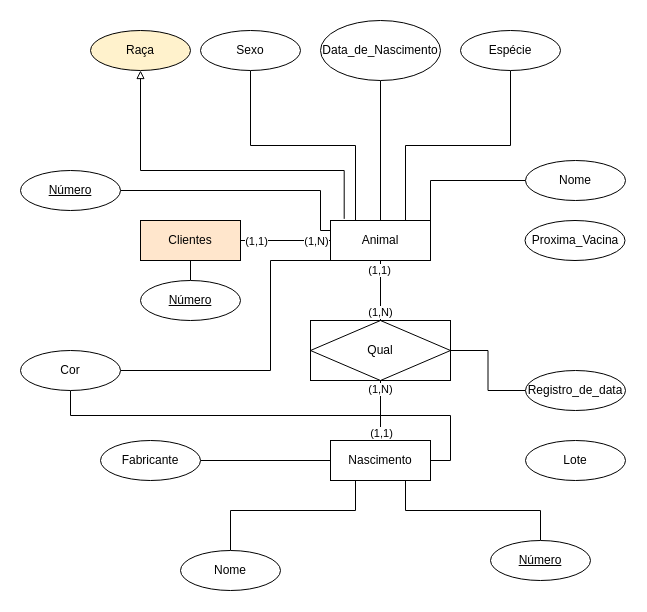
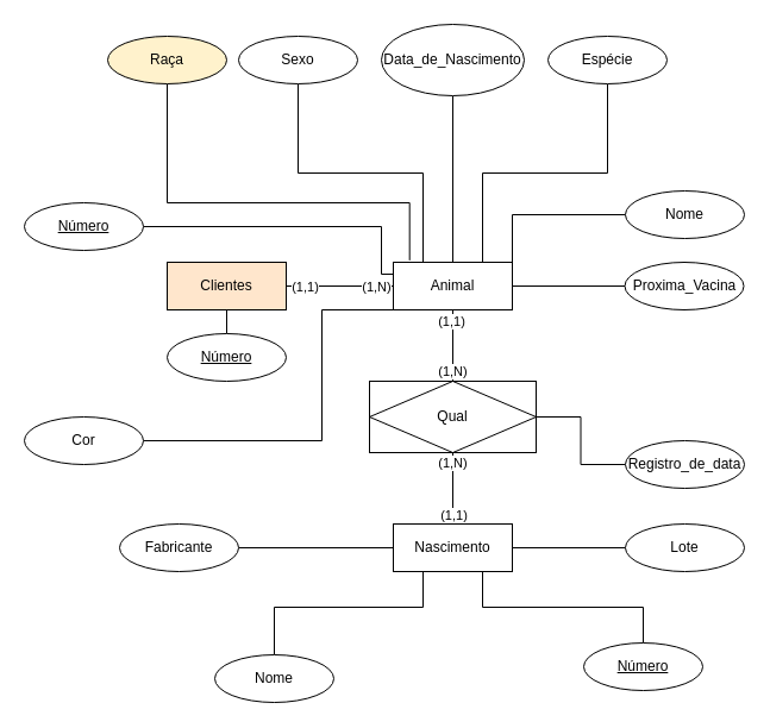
  <mxCell id="0" />
  <mxCell id="1" parent="0" />
+ <mxCell id="2" style="edgeStyle=orthogonalEdgeStyle;rounded=0;orthogonalLoop=1;jettySize=auto;html=1;exitX=1;exitY=0.5;exitDx=0;exitDy=0;endArrow=none;endFill=0;" edge="1" parent="1" source="6" target="27"><mxGeometry relative="1" as="geometry" /></mxCell>
  <mxCell id="3" style="edgeStyle=orthogonalEdgeStyle;rounded=0;orthogonalLoop=1;jettySize=auto;html=1;exitX=0.75;exitY=0;exitDx=0;exitDy=0;entryX=0.5;entryY=1;entryDx=0;entryDy=0;endArrow=none;endFill=0;" edge="1" parent="1" source="6" target="31"><mxGeometry relative="1" as="geometry" /></mxCell>
- <mxCell id="4" style="edgeStyle=orthogonalEdgeStyle;rounded=0;orthogonalLoop=1;jettySize=auto;html=1;exitX=0.137;exitY=-0.041;exitDx=0;exitDy=0;entryX=0.5;entryY=1;entryDx=0;entryDy=0;endArrow=block;endFill=0;exitPerimeter=0;" edge="1" parent="1" source="6" target="32"><mxGeometry relative="1" as="geometry"><Array as="points"><mxPoint x="344" y="170" /><mxPoint x="140" y="170" /></Array></mxGeometry></mxCell>
+ <mxCell id="4" style="edgeStyle=orthogonalEdgeStyle;rounded=0;orthogonalLoop=1;jettySize=auto;html=1;exitX=0.137;exitY=-0.041;exitDx=0;exitDy=0;entryX=0.5;entryY=1;entryDx=0;entryDy=0;endArrow=none;endFill=0;exitPerimeter=0;" edge="1" parent="1" source="6" target="32"><mxGeometry relative="1" as="geometry"><Array as="points"><mxPoint x="344" y="170" /><mxPoint x="140" y="170" /></Array></mxGeometry></mxCell>
  <mxCell id="5" style="edgeStyle=orthogonalEdgeStyle;rounded=0;orthogonalLoop=1;jettySize=auto;html=1;exitX=0;exitY=0.25;exitDx=0;exitDy=0;entryX=1;entryY=0.5;entryDx=0;entryDy=0;endArrow=none;endFill=0;" edge="1" parent="1" source="6" target="33"><mxGeometry relative="1" as="geometry"><Array as="points"><mxPoint x="320" y="230" /><mxPoint x="320" y="190" /></Array></mxGeometry></mxCell>
  <mxCell id="6" value="Animal" style="whiteSpace=wrap;html=1;align=center;" vertex="1" parent="1"><mxGeometry x="330" y="220" width="100" height="40" as="geometry" /></mxCell>
  <mxCell id="7" style="edgeStyle=orthogonalEdgeStyle;rounded=0;orthogonalLoop=1;jettySize=auto;html=1;exitX=0;exitY=0.5;exitDx=0;exitDy=0;entryX=1;entryY=0;entryDx=0;entryDy=0;endArrow=none;endFill=0;" edge="1" parent="1" source="8" target="6"><mxGeometry relative="1" as="geometry" /></mxCell>
  <mxCell id="8" value="Nome" style="ellipse;whiteSpace=wrap;html=1;align=center;" vertex="1" parent="1"><mxGeometry x="525" y="160" width="100" height="40" as="geometry" /></mxCell>
  <mxCell id="9" style="edgeStyle=orthogonalEdgeStyle;rounded=0;orthogonalLoop=1;jettySize=auto;html=1;exitX=0.5;exitY=1;exitDx=0;exitDy=0;entryX=0.5;entryY=0;entryDx=0;entryDy=0;endArrow=none;endFill=0;" edge="1" parent="1" source="16" target="25"><mxGeometry relative="1" as="geometry" /></mxCell>
  <mxCell id="10" value="(1,N)" style="edgeLabel;html=1;align=center;verticalAlign=middle;resizable=0;points=[];" vertex="1" connectable="0" parent="9"><mxGeometry x="-0.74" y="-1" relative="1" as="geometry"><mxPoint as="offset" /></mxGeometry></mxCell>
  <mxCell id="11" value="(1,1)" style="edgeLabel;html=1;align=center;verticalAlign=middle;resizable=0;points=[];" vertex="1" connectable="0" parent="9"><mxGeometry x="0.737" relative="1" as="geometry"><mxPoint as="offset" /></mxGeometry></mxCell>
  <mxCell id="12" style="edgeStyle=orthogonalEdgeStyle;rounded=0;orthogonalLoop=1;jettySize=auto;html=1;exitX=0.5;exitY=0;exitDx=0;exitDy=0;entryX=0.5;entryY=1;entryDx=0;entryDy=0;endArrow=none;endFill=0;" edge="1" parent="1" source="16" target="6"><mxGeometry relative="1" as="geometry" /></mxCell>
  <mxCell id="13" value="(1,N)" style="edgeLabel;html=1;align=center;verticalAlign=middle;resizable=0;points=[];" vertex="1" connectable="0" parent="12"><mxGeometry x="-0.705" y="1" relative="1" as="geometry"><mxPoint as="offset" /></mxGeometry></mxCell>
  <mxCell id="14" value="(1,1)" style="edgeLabel;html=1;align=center;verticalAlign=middle;resizable=0;points=[];" vertex="1" connectable="0" parent="12"><mxGeometry x="0.708" y="2" relative="1" as="geometry"><mxPoint as="offset" /></mxGeometry></mxCell>
  <mxCell id="15" style="edgeStyle=orthogonalEdgeStyle;rounded=0;orthogonalLoop=1;jettySize=auto;html=1;exitX=1;exitY=0.5;exitDx=0;exitDy=0;entryX=0;entryY=0.5;entryDx=0;entryDy=0;endArrow=none;endFill=0;" edge="1" parent="1" source="16" target="26"><mxGeometry relative="1" as="geometry" /></mxCell>
  <mxCell id="16" value="Qual" style="shape=associativeEntity;whiteSpace=wrap;html=1;align=center;" vertex="1" parent="1"><mxGeometry x="310" y="320" width="140" height="60" as="geometry" /></mxCell>
  <mxCell id="17" style="edgeStyle=orthogonalEdgeStyle;rounded=0;orthogonalLoop=1;jettySize=auto;html=1;exitX=1;exitY=0.5;exitDx=0;exitDy=0;endArrow=none;endFill=0;" edge="1" parent="1" source="21" target="6"><mxGeometry relative="1" as="geometry" /></mxCell>
  <mxCell id="18" value="(1,1)" style="edgeLabel;html=1;align=center;verticalAlign=middle;resizable=0;points=[];" vertex="1" connectable="0" parent="17"><mxGeometry x="-0.665" relative="1" as="geometry"><mxPoint as="offset" /></mxGeometry></mxCell>
  <mxCell id="19" value="(1,N)" style="edgeLabel;html=1;align=center;verticalAlign=middle;resizable=0;points=[];" vertex="1" connectable="0" parent="17"><mxGeometry x="0.669" y="-2" relative="1" as="geometry"><mxPoint y="-2" as="offset" /></mxGeometry></mxCell>
  <mxCell id="20" style="edgeStyle=orthogonalEdgeStyle;rounded=0;orthogonalLoop=1;jettySize=auto;html=1;exitX=0.5;exitY=1;exitDx=0;exitDy=0;entryX=0.5;entryY=0;entryDx=0;entryDy=0;endArrow=none;endFill=0;" edge="1" parent="1" source="21" target="43"><mxGeometry relative="1" as="geometry" /></mxCell>
  <mxCell id="21" value="Clientes" style="whiteSpace=wrap;html=1;align=center;fillColor=#ffe6cc;" vertex="1" parent="1"><mxGeometry x="140" y="220" width="100" height="40" as="geometry" /></mxCell>
- <mxCell id="22" style="edgeStyle=orthogonalEdgeStyle;rounded=0;orthogonalLoop=1;jettySize=auto;html=1;exitX=1;exitY=0.5;exitDx=0;exitDy=0;endArrow=none;endFill=0;" edge="1" parent="1" source="25" target="37"><mxGeometry relative="1" as="geometry" /></mxCell>
+ <mxCell id="22" style="edgeStyle=orthogonalEdgeStyle;rounded=0;orthogonalLoop=1;jettySize=auto;html=1;exitX=1;exitY=0.5;exitDx=0;exitDy=0;entryX=0;entryY=0.5;entryDx=0;entryDy=0;endArrow=none;endFill=0;" edge="1" parent="1" source="25" target="38"><mxGeometry relative="1" as="geometry" /></mxCell>
  <mxCell id="23" style="edgeStyle=orthogonalEdgeStyle;rounded=0;orthogonalLoop=1;jettySize=auto;html=1;exitX=0.75;exitY=1;exitDx=0;exitDy=0;entryX=0.5;entryY=0;entryDx=0;entryDy=0;endArrow=none;endFill=0;" edge="1" parent="1" source="25" target="39"><mxGeometry relative="1" as="geometry" /></mxCell>
  <mxCell id="24" style="edgeStyle=orthogonalEdgeStyle;rounded=0;orthogonalLoop=1;jettySize=auto;html=1;exitX=0.25;exitY=1;exitDx=0;exitDy=0;entryX=0.5;entryY=0;entryDx=0;entryDy=0;endArrow=none;endFill=0;" edge="1" parent="1" source="25" target="42"><mxGeometry relative="1" as="geometry"><Array as="points"><mxPoint x="355" y="510" /><mxPoint x="230" y="510" /></Array></mxGeometry></mxCell>
  <mxCell id="25" value="Nascimento" style="whiteSpace=wrap;html=1;align=center;" vertex="1" parent="1"><mxGeometry x="330" y="440" width="100" height="40" as="geometry" /></mxCell>
  <mxCell id="26" value="Registro_de_data" style="ellipse;whiteSpace=wrap;html=1;align=center;" vertex="1" parent="1"><mxGeometry x="525" y="370" width="100" height="40" as="geometry" /></mxCell>
  <mxCell id="27" value="Proxima_Vacina" style="ellipse;whiteSpace=wrap;html=1;align=center;" vertex="1" parent="1"><mxGeometry x="524.5" y="220" width="100" height="40" as="geometry" /></mxCell>
  <mxCell id="28" style="edgeStyle=orthogonalEdgeStyle;rounded=0;orthogonalLoop=1;jettySize=auto;html=1;exitX=0.5;exitY=1;exitDx=0;exitDy=0;endArrow=none;endFill=0;entryX=0.25;entryY=0;entryDx=0;entryDy=0;" edge="1" parent="1" source="29" target="6"><mxGeometry relative="1" as="geometry"><mxPoint x="350" y="190" as="targetPoint" /></mxGeometry></mxCell>
  <mxCell id="29" value="Sexo&lt;span style=&quot;color: rgba(0 , 0 , 0 , 0) ; font-family: monospace ; font-size: 0px&quot;&gt;%3CmxGraphModel%3E%3Croot%3E%3CmxCell%20id%3D%220%22%2F%3E%3CmxCell%20id%3D%221%22%20parent%3D%220%22%2F%3E%3CmxCell%20id%3D%222%22%20value%3D%22Attribute%22%20style%3D%22ellipse%3BwhiteSpace%3Dwrap%3Bhtml%3D1%3Balign%3Dcenter%3B%22%20vertex%3D%221%22%20parent%3D%221%22%3E%3CmxGeometry%20x%3D%22230%22%20y%3D%2290%22%20width%3D%22100%22%20height%3D%2240%22%20as%3D%22geometry%22%2F%3E%3C%2FmxCell%3E%3C%2Froot%3E%3C%2FmxGraphModel%3E&lt;/span&gt;" style="ellipse;whiteSpace=wrap;html=1;align=center;" vertex="1" parent="1"><mxGeometry x="200" y="30" width="100" height="40" as="geometry" /></mxCell>
  <mxCell id="30" style="edgeStyle=orthogonalEdgeStyle;rounded=0;orthogonalLoop=1;jettySize=auto;html=1;exitX=0.5;exitY=0;exitDx=0;exitDy=0;entryX=0.25;entryY=0;entryDx=0;entryDy=0;endArrow=none;endFill=0;" edge="1" parent="1" source="6" target="6"><mxGeometry relative="1" as="geometry" /></mxCell>
  <mxCell id="31" value="Espécie" style="ellipse;whiteSpace=wrap;html=1;align=center;" vertex="1" parent="1"><mxGeometry x="460" y="30" width="100" height="40" as="geometry" /></mxCell>
  <mxCell id="32" value="Raça" style="ellipse;whiteSpace=wrap;html=1;align=center;fillColor=#fff2cc;" vertex="1" parent="1"><mxGeometry x="90" y="30" width="100" height="40" as="geometry" /></mxCell>
  <mxCell id="33" value="&lt;u&gt;Número&lt;/u&gt;" style="ellipse;whiteSpace=wrap;html=1;align=center;" vertex="1" parent="1"><mxGeometry x="20" y="170" width="100" height="40" as="geometry" /></mxCell>
  <mxCell id="34" style="edgeStyle=orthogonalEdgeStyle;rounded=0;orthogonalLoop=1;jettySize=auto;html=1;exitX=0.5;exitY=1;exitDx=0;exitDy=0;endArrow=none;endFill=0;entryX=0.5;entryY=0;entryDx=0;entryDy=0;" edge="1" parent="1" source="35" target="6"><mxGeometry relative="1" as="geometry"><mxPoint x="370" y="220" as="targetPoint" /></mxGeometry></mxCell>
  <mxCell id="35" value="Data_de_Nascimento" style="ellipse;whiteSpace=wrap;html=1;align=center;" vertex="1" parent="1"><mxGeometry x="320" y="20" width="120" height="60" as="geometry" /></mxCell>
  <mxCell id="36" style="edgeStyle=orthogonalEdgeStyle;rounded=0;orthogonalLoop=1;jettySize=auto;html=1;exitX=1;exitY=0.5;exitDx=0;exitDy=0;entryX=0;entryY=1;entryDx=0;entryDy=0;endArrow=none;endFill=0;" edge="1" parent="1" source="37" target="6"><mxGeometry relative="1" as="geometry"><Array as="points"><mxPoint x="120" y="370" /><mxPoint x="270" y="370" /><mxPoint x="270" y="260" /></Array></mxGeometry></mxCell>
  <mxCell id="37" value="Cor" style="ellipse;whiteSpace=wrap;html=1;align=center;" vertex="1" parent="1"><mxGeometry x="20" y="350" width="100" height="40" as="geometry" /></mxCell>
  <mxCell id="38" value="Lote" style="ellipse;whiteSpace=wrap;html=1;align=center;" vertex="1" parent="1"><mxGeometry x="525" y="440" width="100" height="40" as="geometry" /></mxCell>
  <mxCell id="39" value="&lt;u&gt;Número&lt;/u&gt;" style="ellipse;whiteSpace=wrap;html=1;align=center;" vertex="1" parent="1"><mxGeometry x="490" y="540" width="100" height="40" as="geometry" /></mxCell>
  <mxCell id="40" style="edgeStyle=orthogonalEdgeStyle;rounded=0;orthogonalLoop=1;jettySize=auto;html=1;exitX=1;exitY=0.5;exitDx=0;exitDy=0;entryX=0;entryY=0.5;entryDx=0;entryDy=0;endArrow=none;endFill=0;" edge="1" parent="1" source="41" target="25"><mxGeometry relative="1" as="geometry" /></mxCell>
  <mxCell id="41" value="Fabricante" style="ellipse;whiteSpace=wrap;html=1;align=center;" vertex="1" parent="1"><mxGeometry x="100" y="440" width="100" height="40" as="geometry" /></mxCell>
  <mxCell id="42" value="Nome" style="ellipse;whiteSpace=wrap;html=1;align=center;" vertex="1" parent="1"><mxGeometry x="180" y="550" width="100" height="40" as="geometry" /></mxCell>
  <mxCell id="43" value="&lt;u&gt;Número&lt;/u&gt;" style="ellipse;whiteSpace=wrap;html=1;align=center;" vertex="1" parent="1"><mxGeometry x="140" y="280" width="100" height="40" as="geometry" /></mxCell>
